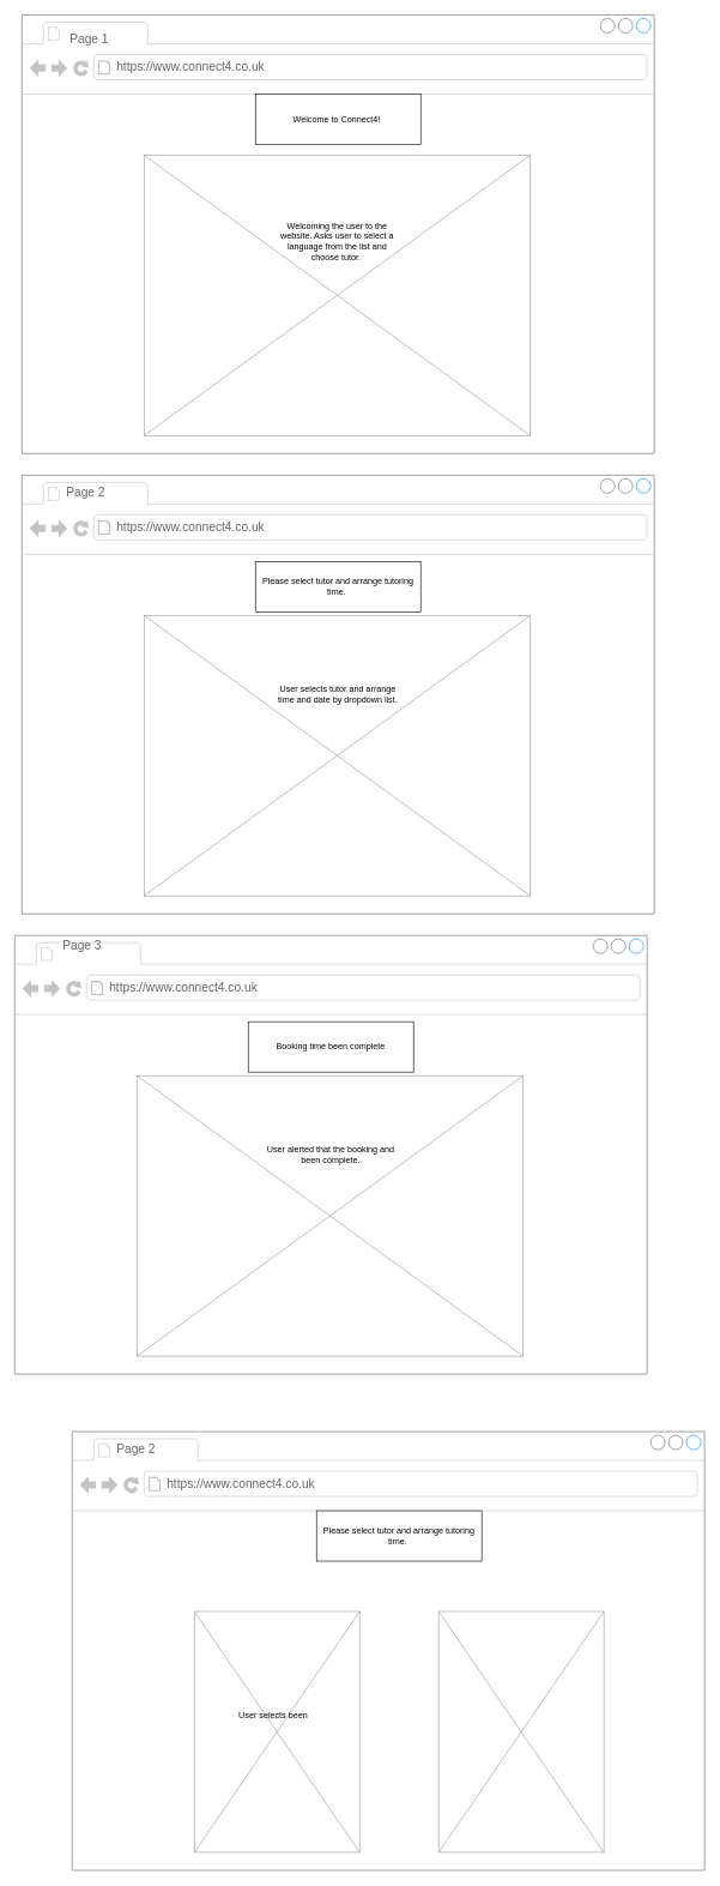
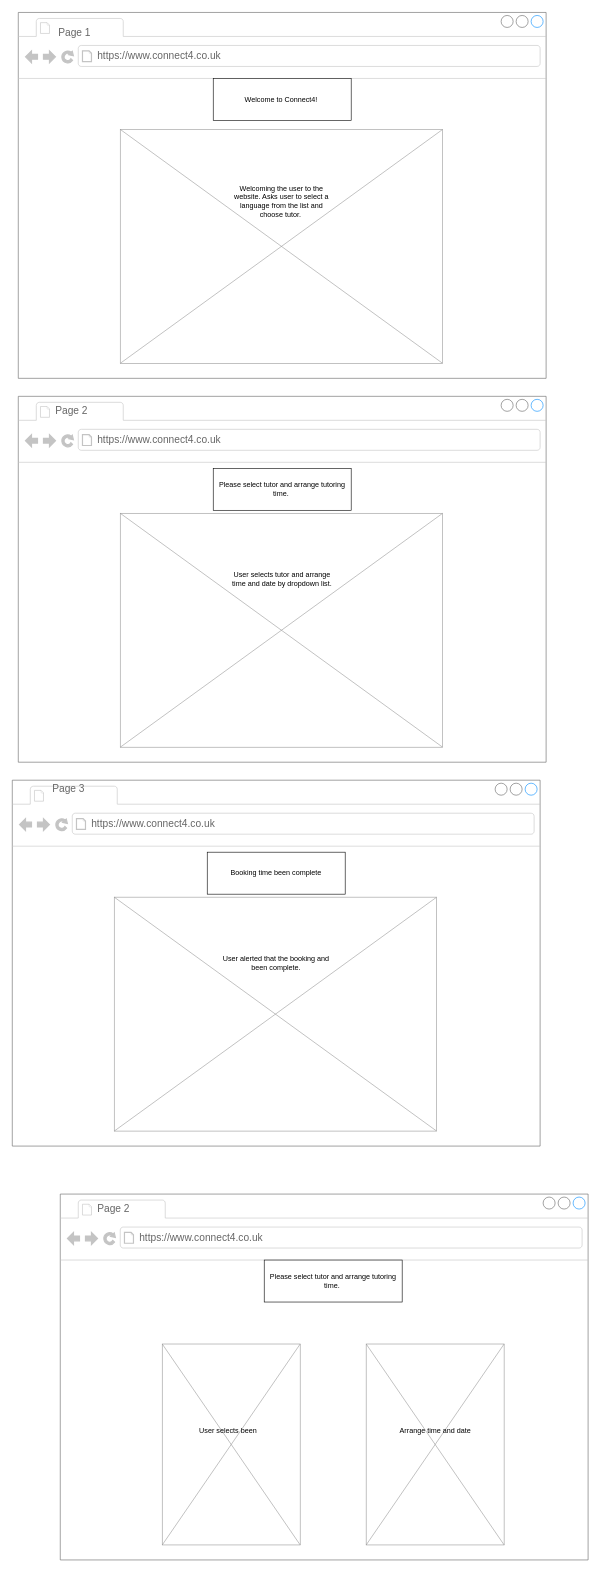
  <mxCell id="0" />
  <mxCell id="1" parent="0" />
  <mxCell id="2" value="" style="strokeWidth=1;shadow=0;dashed=0;align=center;html=1;shape=mxgraph.mockup.containers.browserWindow;rSize=0;strokeColor=#666666;strokeColor2=#008cff;strokeColor3=#c4c4c4;mainText=,;recursiveResize=0;" parent="1" vertex="1"><mxGeometry x="30" y="20" width="880" height="610" as="geometry" /></mxCell>
  <mxCell id="3" value="Page 1" style="strokeWidth=1;shadow=0;dashed=0;align=center;html=1;shape=mxgraph.mockup.containers.anchor;fontSize=17;fontColor=#666666;align=left;whiteSpace=wrap;" parent="2" vertex="1"><mxGeometry x="65" y="22" width="110" height="26" as="geometry" /></mxCell>
  <mxCell id="4" value="https://www.connect4.co.uk" style="strokeWidth=1;shadow=0;dashed=0;align=center;html=1;shape=mxgraph.mockup.containers.anchor;rSize=0;fontSize=17;fontColor=#666666;align=left;" parent="2" vertex="1"><mxGeometry x="130" y="60" width="250" height="26" as="geometry" /></mxCell>
  <mxCell id="5" value="Welcome to Connect4!&amp;nbsp;" style="rounded=0;whiteSpace=wrap;html=1;" parent="2" vertex="1"><mxGeometry x="325" y="110" width="230" height="70" as="geometry" /></mxCell>
  <mxCell id="6" value="" style="verticalLabelPosition=bottom;shadow=0;dashed=0;align=center;html=1;verticalAlign=top;strokeWidth=1;shape=mxgraph.mockup.graphics.simpleIcon;strokeColor=#999999;" parent="2" vertex="1"><mxGeometry x="170" y="195" width="537.5" height="390" as="geometry" /></mxCell>
  <mxCell id="7" value="Welcoming the user to the website. Asks user to select a language from the list and choose tutor.&amp;nbsp;" style="text;html=1;align=center;verticalAlign=middle;whiteSpace=wrap;rounded=0;" parent="2" vertex="1"><mxGeometry x="348.75" y="220" width="180" height="190" as="geometry" /></mxCell>
  <mxCell id="8" value="" style="strokeWidth=1;shadow=0;dashed=0;align=center;html=1;shape=mxgraph.mockup.containers.browserWindow;rSize=0;strokeColor=#666666;strokeColor2=#008cff;strokeColor3=#c4c4c4;mainText=,;recursiveResize=0;" parent="1" vertex="1"><mxGeometry x="30" y="660" width="880" height="610" as="geometry" /></mxCell>
  <mxCell id="9" value="Page 2" style="strokeWidth=1;shadow=0;dashed=0;align=center;html=1;shape=mxgraph.mockup.containers.anchor;fontSize=17;fontColor=#666666;align=left;whiteSpace=wrap;" parent="8" vertex="1"><mxGeometry x="60" y="12" width="110" height="26" as="geometry" /></mxCell>
  <mxCell id="10" value="https://www.connect4.co.uk" style="strokeWidth=1;shadow=0;dashed=0;align=center;html=1;shape=mxgraph.mockup.containers.anchor;rSize=0;fontSize=17;fontColor=#666666;align=left;" parent="8" vertex="1"><mxGeometry x="130" y="60" width="250" height="26" as="geometry" /></mxCell>
  <mxCell id="11" value="Please select tutor and arrange tutoring time.&amp;nbsp;" style="rounded=0;whiteSpace=wrap;html=1;" parent="8" vertex="1"><mxGeometry x="325" y="120" width="230" height="70" as="geometry" /></mxCell>
  <mxCell id="12" value="" style="verticalLabelPosition=bottom;shadow=0;dashed=0;align=center;html=1;verticalAlign=top;strokeWidth=1;shape=mxgraph.mockup.graphics.simpleIcon;strokeColor=#999999;" parent="8" vertex="1"><mxGeometry x="170" y="195" width="537.5" height="390" as="geometry" /></mxCell>
  <mxCell id="13" value="User selects tutor and arrange time and date by dropdown list." style="text;html=1;align=center;verticalAlign=middle;whiteSpace=wrap;rounded=0;" parent="8" vertex="1"><mxGeometry x="350" y="210" width="180" height="190" as="geometry" /></mxCell>
  <mxCell id="14" value="" style="strokeWidth=1;shadow=0;dashed=0;align=center;html=1;shape=mxgraph.mockup.containers.browserWindow;rSize=0;strokeColor=#666666;strokeColor2=#008cff;strokeColor3=#c4c4c4;mainText=,;recursiveResize=0;" parent="1" vertex="1"><mxGeometry x="20" y="1300" width="880" height="610" as="geometry" /></mxCell>
  <mxCell id="15" value="Page 3" style="strokeWidth=1;shadow=0;dashed=0;align=center;html=1;shape=mxgraph.mockup.containers.anchor;fontSize=17;fontColor=#666666;align=left;whiteSpace=wrap;" parent="14" vertex="1"><mxGeometry x="65" y="2" width="110" height="26" as="geometry" /></mxCell>
  <mxCell id="16" value="https://www.connect4.co.uk" style="strokeWidth=1;shadow=0;dashed=0;align=center;html=1;shape=mxgraph.mockup.containers.anchor;rSize=0;fontSize=17;fontColor=#666666;align=left;" parent="14" vertex="1"><mxGeometry x="130" y="60" width="250" height="26" as="geometry" /></mxCell>
  <mxCell id="17" value="Booking time been complete" style="rounded=0;whiteSpace=wrap;html=1;" parent="14" vertex="1"><mxGeometry x="325" y="120" width="230" height="70" as="geometry" /></mxCell>
  <mxCell id="18" value="" style="verticalLabelPosition=bottom;shadow=0;dashed=0;align=center;html=1;verticalAlign=top;strokeWidth=1;shape=mxgraph.mockup.graphics.simpleIcon;strokeColor=#999999;" parent="14" vertex="1"><mxGeometry x="170" y="195" width="537.5" height="390" as="geometry" /></mxCell>
  <mxCell id="19" value="&lt;div&gt;User alerted that the booking and been complete.&lt;/div&gt;" style="text;html=1;align=center;verticalAlign=middle;whiteSpace=wrap;rounded=0;" parent="14" vertex="1"><mxGeometry x="350" y="210" width="180" height="190" as="geometry" /></mxCell>
  <mxCell id="20" value="" style="strokeWidth=1;shadow=0;dashed=0;align=center;html=1;shape=mxgraph.mockup.containers.browserWindow;rSize=0;strokeColor=#666666;strokeColor2=#008cff;strokeColor3=#c4c4c4;mainText=,;recursiveResize=0;" vertex="1" parent="1"><mxGeometry x="100" y="1990" width="880" height="610" as="geometry" /></mxCell>
  <mxCell id="21" value="Page 2" style="strokeWidth=1;shadow=0;dashed=0;align=center;html=1;shape=mxgraph.mockup.containers.anchor;fontSize=17;fontColor=#666666;align=left;whiteSpace=wrap;" vertex="1" parent="20"><mxGeometry x="60" y="12" width="110" height="26" as="geometry" /></mxCell>
  <mxCell id="22" value="https://www.connect4.co.uk" style="strokeWidth=1;shadow=0;dashed=0;align=center;html=1;shape=mxgraph.mockup.containers.anchor;rSize=0;fontSize=17;fontColor=#666666;align=left;" vertex="1" parent="20"><mxGeometry x="130" y="60" width="250" height="26" as="geometry" /></mxCell>
  <mxCell id="23" value="Please select tutor and arrange tutoring time.&amp;nbsp;" style="rounded=0;whiteSpace=wrap;html=1;" vertex="1" parent="20"><mxGeometry x="340" y="110" width="230" height="70" as="geometry" /></mxCell>
  <mxCell id="24" value="" style="verticalLabelPosition=bottom;shadow=0;dashed=0;align=center;html=1;verticalAlign=top;strokeWidth=1;shape=mxgraph.mockup.graphics.simpleIcon;strokeColor=#999999;" vertex="1" parent="20"><mxGeometry x="170" y="250" width="230" height="335" as="geometry" /></mxCell>
  <mxCell id="25" value="User selects been" style="text;html=1;align=center;verticalAlign=middle;whiteSpace=wrap;rounded=0;" vertex="1" parent="20"><mxGeometry x="190" y="300" width="180" height="190" as="geometry" /></mxCell>
  <mxCell id="26" value="" style="verticalLabelPosition=bottom;shadow=0;dashed=0;align=center;html=1;verticalAlign=top;strokeWidth=1;shape=mxgraph.mockup.graphics.simpleIcon;strokeColor=#999999;" vertex="1" parent="20"><mxGeometry x="510" y="250" width="230" height="335" as="geometry" /></mxCell>
+ <mxCell id="27" value="Arrange time and date" style="text;html=1;align=center;verticalAlign=middle;whiteSpace=wrap;rounded=0;" vertex="1" parent="20"><mxGeometry x="542.5" y="355" width="165" height="80" as="geometry" /></mxCell>
